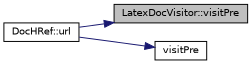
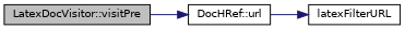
  digraph {
    rankdir=LR
    node [color=black fillcolor=white fontname=Helvetica fontsize=10 shape=record style=filled]
    edge [color=midnightblue fontname=Helvetica fontsize=10 labelfontname=Helvetica labelfontsize=10 style=solid]
    n1 [fillcolor=grey75 fontcolor=black height=0.2 label="LatexDocVisitor::visitPre" width=0.4]
    n2 [height=0.2 label="DocHRef::url" width=0.4]
-   n3 [height=0.2 label=visitPre width=0.4]
-   n2 -> n1
+   n3 [height=0.2 label=latexFilterURL width=0.4]
+   n1 -> n2
    n2 -> n3
  }
